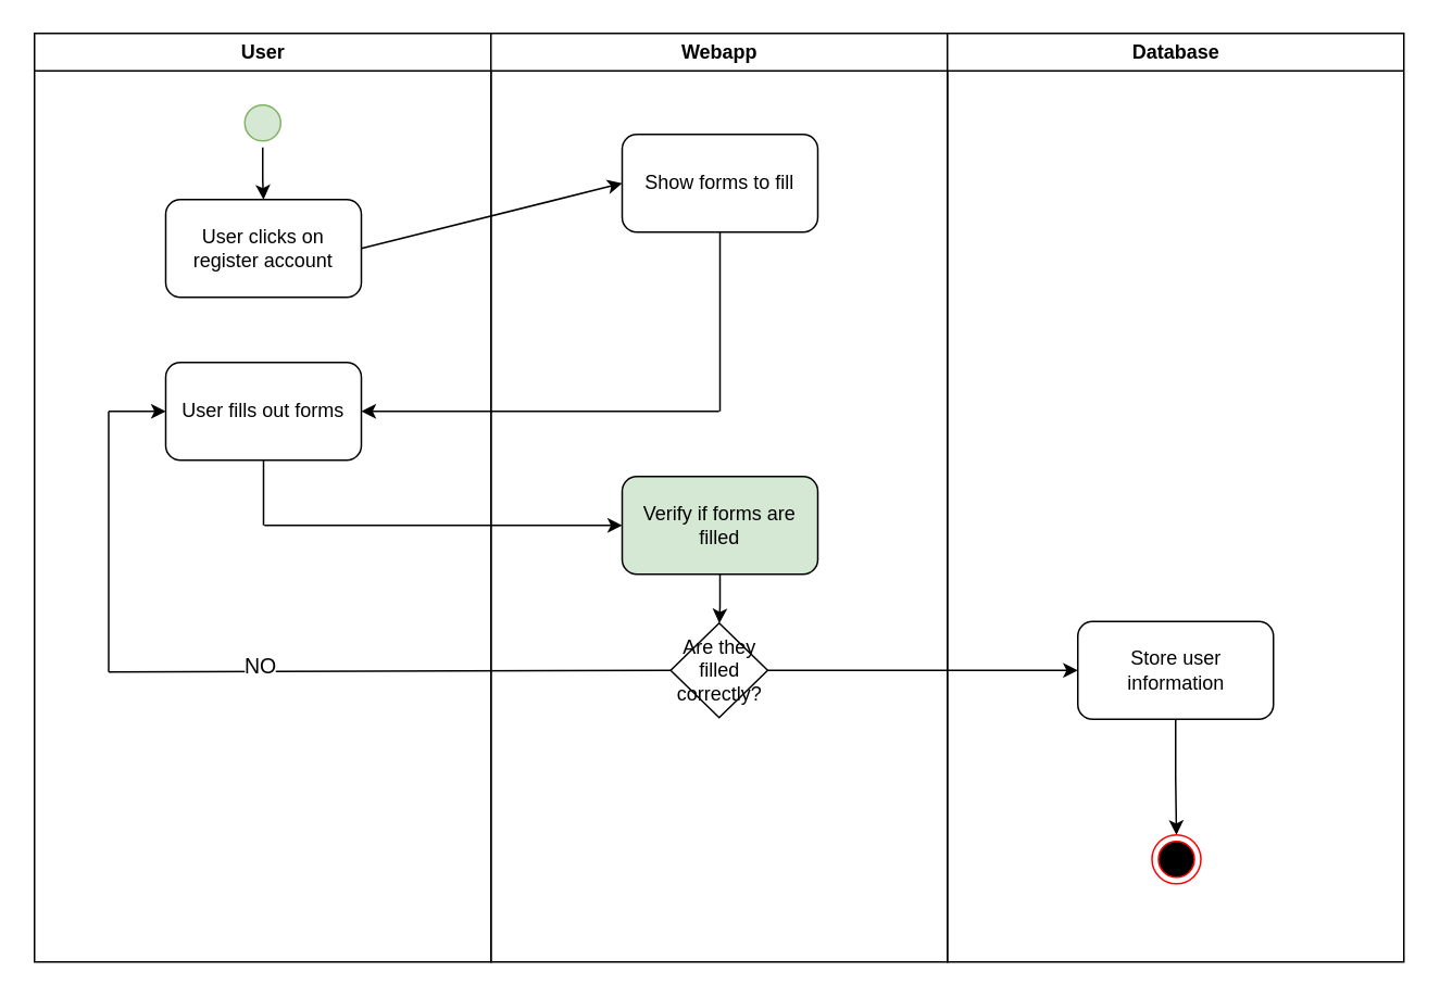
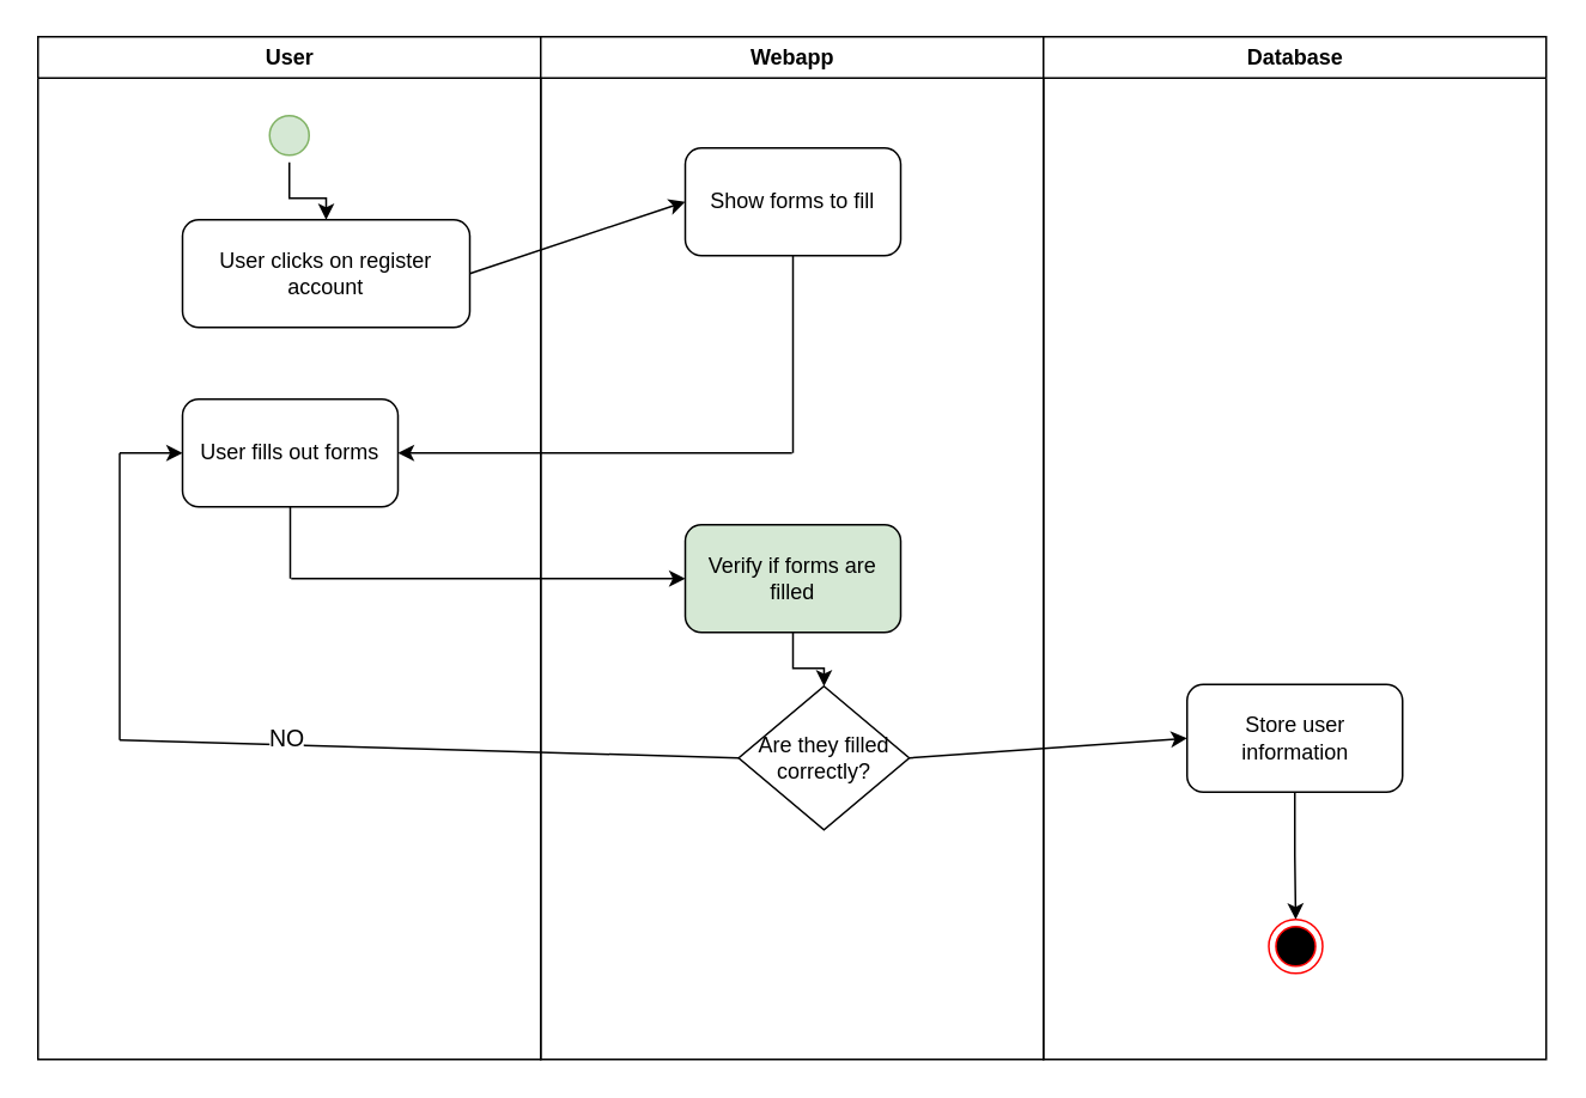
  <mxCell id="0" />
  <mxCell id="1" parent="0" />
  <mxCell id="2" value="User" style="swimlane;whiteSpace=wrap" parent="1" vertex="1"><mxGeometry x="20.5" y="20" width="280" height="570" as="geometry" /></mxCell>
  <mxCell id="3" value="" style="edgeStyle=orthogonalEdgeStyle;rounded=0;orthogonalLoop=1;jettySize=auto;html=1;" edge="1" parent="2" source="4" target="5"><mxGeometry relative="1" as="geometry" /></mxCell>
  <mxCell id="4" value="" style="ellipse;shape=startState;fillColor=#d5e8d4;strokeColor=#82b366;" parent="2" vertex="1"><mxGeometry x="125" y="40" width="30" height="30" as="geometry" /></mxCell>
- <mxCell id="5" value="User clicks on register account" style="rounded=1;whiteSpace=wrap;html=1;" vertex="1" parent="2"><mxGeometry x="80.5" y="102" width="120" height="60" as="geometry" /></mxCell>
+ <mxCell id="5" value="User clicks on register account" style="rounded=1;whiteSpace=wrap;html=1;" vertex="1" parent="2"><mxGeometry x="80.5" y="102" width="160" height="60" as="geometry" /></mxCell>
  <mxCell id="6" value="User fills out forms" style="rounded=1;whiteSpace=wrap;html=1;" vertex="1" parent="2"><mxGeometry x="80.5" y="202" width="120" height="60" as="geometry" /></mxCell>
  <mxCell id="7" value="" style="endArrow=none;html=1;rounded=0;entryX=0.5;entryY=1;entryDx=0;entryDy=0;" edge="1" parent="2" target="6"><mxGeometry width="50" height="50" relative="1" as="geometry"><mxPoint x="140.5" y="302" as="sourcePoint" /><mxPoint x="175.5" y="322" as="targetPoint" /></mxGeometry></mxCell>
  <mxCell id="8" value="" style="endArrow=classic;html=1;rounded=0;entryX=0;entryY=0.5;entryDx=0;entryDy=0;" edge="1" parent="2" target="16"><mxGeometry width="50" height="50" relative="1" as="geometry"><mxPoint x="141" y="302" as="sourcePoint" /><mxPoint x="255.5" y="282" as="targetPoint" /></mxGeometry></mxCell>
  <mxCell id="9" value="" style="endArrow=none;html=1;rounded=0;" edge="1" parent="2"><mxGeometry width="50" height="50" relative="1" as="geometry"><mxPoint x="45.5" y="392" as="sourcePoint" /><mxPoint x="45.5" y="232" as="targetPoint" /></mxGeometry></mxCell>
  <mxCell id="10" value="" style="endArrow=classic;html=1;rounded=0;entryX=0;entryY=0.5;entryDx=0;entryDy=0;" edge="1" parent="2" target="6"><mxGeometry width="50" height="50" relative="1" as="geometry"><mxPoint x="45.5" y="232" as="sourcePoint" /><mxPoint x="95.5" y="192" as="targetPoint" /></mxGeometry></mxCell>
  <mxCell id="11" value="Webapp" style="swimlane;whiteSpace=wrap;startSize=23;" parent="1" vertex="1"><mxGeometry x="300.5" y="20" width="280" height="570" as="geometry" /></mxCell>
  <mxCell id="12" value="Show forms to fill" style="rounded=1;whiteSpace=wrap;html=1;" vertex="1" parent="11"><mxGeometry x="80.5" y="62" width="120" height="60" as="geometry" /></mxCell>
  <mxCell id="13" value="" style="endArrow=none;html=1;rounded=0;entryX=0.5;entryY=1;entryDx=0;entryDy=0;" edge="1" parent="11" target="12"><mxGeometry width="50" height="50" relative="1" as="geometry"><mxPoint x="140.5" y="232" as="sourcePoint" /><mxPoint x="175.5" y="212" as="targetPoint" /></mxGeometry></mxCell>
  <mxCell id="14" value="" style="endArrow=classic;html=1;rounded=0;entryX=1;entryY=0.5;entryDx=0;entryDy=0;" edge="1" parent="11" target="6"><mxGeometry width="50" height="50" relative="1" as="geometry"><mxPoint x="140" y="232" as="sourcePoint" /><mxPoint x="115.5" y="232" as="targetPoint" /></mxGeometry></mxCell>
  <mxCell id="15" value="" style="edgeStyle=orthogonalEdgeStyle;rounded=0;orthogonalLoop=1;jettySize=auto;html=1;" edge="1" parent="11" source="16" target="17"><mxGeometry relative="1" as="geometry" /></mxCell>
  <mxCell id="16" value="Verify if forms are filled" style="rounded=1;whiteSpace=wrap;html=1;fillColor=#d5e8d4;" vertex="1" parent="11"><mxGeometry x="80.5" y="272" width="120" height="60" as="geometry" /></mxCell>
- <mxCell id="17" value="Are they filled correctly?" style="rhombus;whiteSpace=wrap;html=1;" vertex="1" parent="11"><mxGeometry x="110.25" y="362" width="59.5" height="58" as="geometry" /></mxCell>
+ <mxCell id="17" value="Are they filled correctly?" style="rhombus;whiteSpace=wrap;html=1;" vertex="1" parent="11"><mxGeometry x="110.25" y="362" width="95" height="80" as="geometry" /></mxCell>
  <mxCell id="18" value="" style="endArrow=none;html=1;rounded=0;exitX=0;exitY=0.5;exitDx=0;exitDy=0;" edge="1" parent="11" source="17"><mxGeometry width="50" height="50" relative="1" as="geometry"><mxPoint x="45.5" y="432" as="sourcePoint" /><mxPoint x="-234.5" y="392" as="targetPoint" /></mxGeometry></mxCell>
  <mxCell id="19" value="NO" style="edgeLabel;html=1;align=center;verticalAlign=middle;resizable=0;points=[];fontSize=13;" vertex="1" connectable="0" parent="18"><mxGeometry x="0.46" y="-4" relative="1" as="geometry"><mxPoint as="offset" /></mxGeometry></mxCell>
  <mxCell id="20" value="Database" style="swimlane;whiteSpace=wrap;startSize=23;" parent="1" vertex="1"><mxGeometry x="580.5" y="20" width="280" height="570" as="geometry" /></mxCell>
  <mxCell id="21" value="" style="edgeStyle=orthogonalEdgeStyle;rounded=0;orthogonalLoop=1;jettySize=auto;html=1;" edge="1" parent="20" source="22" target="23"><mxGeometry relative="1" as="geometry" /></mxCell>
  <mxCell id="22" value="Store user information" style="rounded=1;whiteSpace=wrap;html=1;" vertex="1" parent="20"><mxGeometry x="80" y="361" width="120" height="60" as="geometry" /></mxCell>
  <mxCell id="23" value="" style="ellipse;html=1;shape=endState;fillColor=#000000;strokeColor=#ff0000;" vertex="1" parent="20"><mxGeometry x="125.5" y="492" width="30" height="30" as="geometry" /></mxCell>
  <mxCell id="24" value="" style="endArrow=classic;html=1;rounded=0;exitX=1;exitY=0.5;exitDx=0;exitDy=0;entryX=0;entryY=0.5;entryDx=0;entryDy=0;" edge="1" parent="1" source="5" target="12"><mxGeometry width="50" height="50" relative="1" as="geometry"><mxPoint x="306" y="182" as="sourcePoint" /><mxPoint x="356" y="132" as="targetPoint" /></mxGeometry></mxCell>
  <mxCell id="25" value="" style="endArrow=classic;html=1;rounded=0;exitX=1;exitY=0.5;exitDx=0;exitDy=0;entryX=0;entryY=0.5;entryDx=0;entryDy=0;" edge="1" parent="1" source="17" target="22"><mxGeometry width="50" height="50" relative="1" as="geometry"><mxPoint x="546" y="442" as="sourcePoint" /><mxPoint x="596" y="392" as="targetPoint" /></mxGeometry></mxCell>
